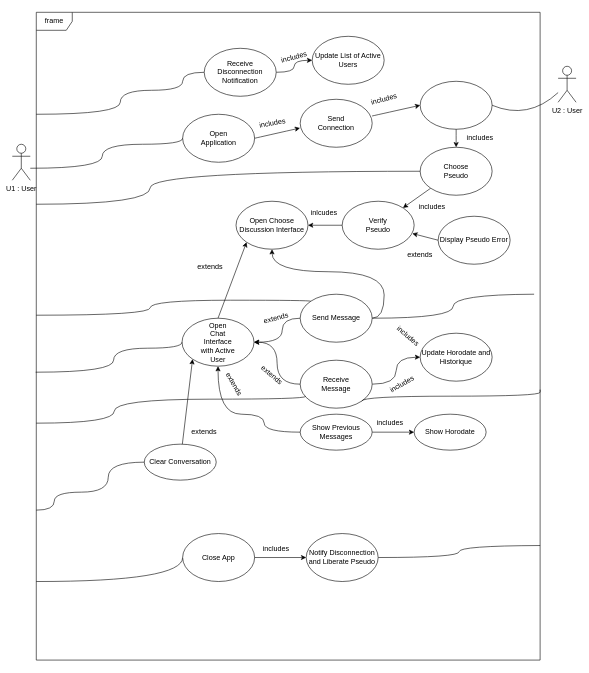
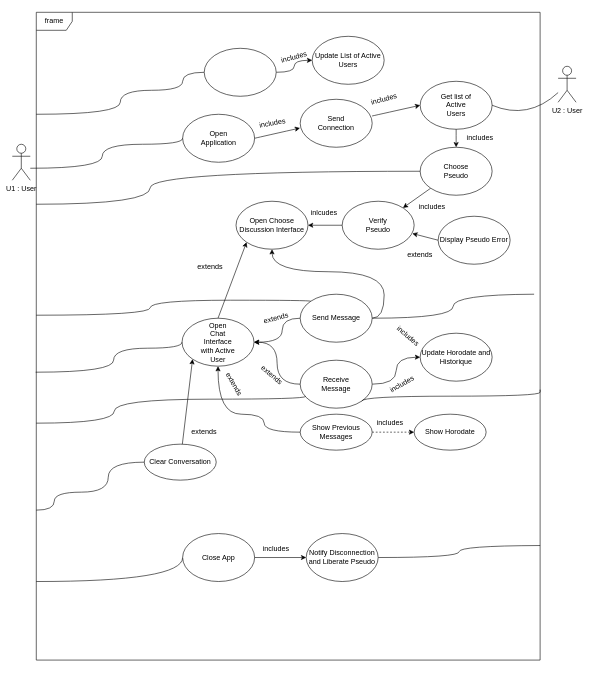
  <mxCell id="0" />
  <mxCell id="1" parent="0" />
  <mxCell id="2" value="frame" style="shape=umlFrame;whiteSpace=wrap;html=1;" vertex="1" parent="1"><mxGeometry x="60" y="20" width="840" height="1080" as="geometry" /></mxCell>
  <mxCell id="3" value="U1 : User" style="shape=umlActor;verticalLabelPosition=bottom;verticalAlign=top;html=1;" vertex="1" parent="1"><mxGeometry x="20" y="240" width="30" height="60" as="geometry" /></mxCell>
  <mxCell id="4" value="" style="ellipse;whiteSpace=wrap;html=1;" vertex="1" parent="1"><mxGeometry x="304" y="190" width="120" height="80" as="geometry" /></mxCell>
  <mxCell id="5" value="Open Application" style="text;html=1;strokeColor=none;fillColor=none;align=center;verticalAlign=middle;whiteSpace=wrap;rounded=0;" vertex="1" parent="1"><mxGeometry x="334" y="215" width="60" height="30" as="geometry" /></mxCell>
  <mxCell id="6" value="" style="ellipse;whiteSpace=wrap;html=1;" vertex="1" parent="1"><mxGeometry x="500" y="165" width="120" height="80" as="geometry" /></mxCell>
  <mxCell id="7" value="Send Connection" style="text;html=1;strokeColor=none;fillColor=none;align=center;verticalAlign=middle;whiteSpace=wrap;rounded=0;" vertex="1" parent="1"><mxGeometry x="530" y="190" width="60" height="30" as="geometry" /></mxCell>
  <mxCell id="8" value="" style="ellipse;whiteSpace=wrap;html=1;" vertex="1" parent="1"><mxGeometry x="700" y="135" width="120" height="80" as="geometry" /></mxCell>
+ <mxCell id="9" value="Get list of Active Users" style="text;html=1;strokeColor=none;fillColor=none;align=center;verticalAlign=middle;whiteSpace=wrap;rounded=0;" vertex="1" parent="1"><mxGeometry x="730" y="160" width="60" height="30" as="geometry" /></mxCell>
  <mxCell id="10" style="rounded=0;orthogonalLoop=1;jettySize=auto;html=1;exitX=0;exitY=1;exitDx=0;exitDy=0;startArrow=none;startFill=0;endArrow=classic;endFill=1;" edge="1" parent="1" source="11" target="19"><mxGeometry relative="1" as="geometry" /></mxCell>
  <mxCell id="11" value="" style="ellipse;whiteSpace=wrap;html=1;" vertex="1" parent="1"><mxGeometry x="700" y="245" width="120" height="80" as="geometry" /></mxCell>
  <mxCell id="12" value="Choose Pseudo" style="text;html=1;strokeColor=none;fillColor=none;align=center;verticalAlign=middle;whiteSpace=wrap;rounded=0;" vertex="1" parent="1"><mxGeometry x="730" y="270" width="60" height="30" as="geometry" /></mxCell>
  <mxCell id="13" value="" style="endArrow=classic;html=1;curved=1;entryX=-0.003;entryY=0.599;entryDx=0;entryDy=0;exitX=1;exitY=0.5;exitDx=0;exitDy=0;endFill=1;entryPerimeter=0;" edge="1" parent="1" source="4" target="6"><mxGeometry width="50" height="50" relative="1" as="geometry"><mxPoint x="260" y="360" as="sourcePoint" /><mxPoint x="504" y="320" as="targetPoint" /><Array as="points" /></mxGeometry></mxCell>
  <mxCell id="14" value="" style="endArrow=classic;html=1;curved=1;entryX=0;entryY=0.5;entryDx=0;entryDy=0;exitX=0.997;exitY=0.349;exitDx=0;exitDy=0;endFill=1;exitPerimeter=0;" edge="1" parent="1" source="6" target="8"><mxGeometry width="50" height="50" relative="1" as="geometry"><mxPoint x="600" y="140" as="sourcePoint" /><mxPoint x="686" y="140" as="targetPoint" /><Array as="points" /></mxGeometry></mxCell>
  <mxCell id="15" value="" style="endArrow=none;html=1;curved=1;entryX=0.5;entryY=1;entryDx=0;entryDy=0;exitX=0.5;exitY=0;exitDx=0;exitDy=0;endFill=0;startArrow=classic;startFill=1;" edge="1" parent="1" source="11" target="8"><mxGeometry width="50" height="50" relative="1" as="geometry"><mxPoint x="640" y="240" as="sourcePoint" /><mxPoint x="720" y="240" as="targetPoint" /><Array as="points" /></mxGeometry></mxCell>
  <mxCell id="16" value="" style="endArrow=none;html=1;curved=1;entryX=1;entryY=0.5;entryDx=0;entryDy=0;" edge="1" parent="1" source="17" target="8"><mxGeometry width="50" height="50" relative="1" as="geometry"><mxPoint x="920" y="150" as="sourcePoint" /><mxPoint x="780" y="280" as="targetPoint" /><Array as="points"><mxPoint x="880" y="200" /></Array></mxGeometry></mxCell>
  <mxCell id="17" value="U2 : User" style="shape=umlActor;verticalLabelPosition=bottom;verticalAlign=top;html=1;" vertex="1" parent="1"><mxGeometry x="930" y="110" width="30" height="60" as="geometry" /></mxCell>
  <mxCell id="18" style="edgeStyle=none;rounded=0;orthogonalLoop=1;jettySize=auto;html=1;exitX=0;exitY=0.5;exitDx=0;exitDy=0;entryX=1;entryY=0.5;entryDx=0;entryDy=0;startArrow=none;startFill=0;endArrow=classic;endFill=1;" edge="1" parent="1" source="19" target="64"><mxGeometry relative="1" as="geometry" /></mxCell>
  <mxCell id="19" value="" style="ellipse;whiteSpace=wrap;html=1;" vertex="1" parent="1"><mxGeometry x="570" y="335" width="120" height="80" as="geometry" /></mxCell>
  <mxCell id="20" value="Verify Pseudo" style="text;html=1;strokeColor=none;fillColor=none;align=center;verticalAlign=middle;whiteSpace=wrap;rounded=0;" vertex="1" parent="1"><mxGeometry x="600" y="360" width="60" height="30" as="geometry" /></mxCell>
  <mxCell id="21" style="edgeStyle=orthogonalEdgeStyle;curved=1;orthogonalLoop=1;jettySize=auto;html=1;exitX=1;exitY=0.5;exitDx=0;exitDy=0;endArrow=none;endFill=0;startArrow=classic;startFill=1;" edge="1" parent="1" source="25" target="28"><mxGeometry relative="1" as="geometry" /></mxCell>
  <mxCell id="22" style="edgeStyle=orthogonalEdgeStyle;curved=1;orthogonalLoop=1;jettySize=auto;html=1;endArrow=none;endFill=0;startArrow=classic;startFill=1;" edge="1" parent="1" source="25" target="34"><mxGeometry relative="1" as="geometry"><Array as="points"><mxPoint x="470" y="570" /><mxPoint x="470" y="530" /></Array></mxGeometry></mxCell>
  <mxCell id="23" value="" style="edgeStyle=orthogonalEdgeStyle;curved=1;orthogonalLoop=1;jettySize=auto;html=1;endArrow=none;endFill=0;startArrow=classic;startFill=1;" edge="1" parent="1" source="25" target="49"><mxGeometry relative="1" as="geometry"><Array as="points"><mxPoint x="363" y="690" /><mxPoint x="440" y="690" /></Array></mxGeometry></mxCell>
  <mxCell id="24" style="edgeStyle=none;rounded=0;orthogonalLoop=1;jettySize=auto;html=1;exitX=0.5;exitY=0;exitDx=0;exitDy=0;entryX=0;entryY=1;entryDx=0;entryDy=0;startArrow=none;startFill=0;endArrow=classic;endFill=1;" edge="1" parent="1" source="25" target="64"><mxGeometry relative="1" as="geometry" /></mxCell>
  <mxCell id="25" value="" style="ellipse;whiteSpace=wrap;html=1;" vertex="1" parent="1"><mxGeometry x="303" y="530" width="120" height="80" as="geometry" /></mxCell>
  <mxCell id="26" value="Open Chat Interface with Active User" style="text;html=1;strokeColor=none;fillColor=none;align=center;verticalAlign=middle;whiteSpace=wrap;rounded=0;" vertex="1" parent="1"><mxGeometry x="333" y="555" width="60" height="30" as="geometry" /></mxCell>
  <mxCell id="27" style="edgeStyle=orthogonalEdgeStyle;curved=1;orthogonalLoop=1;jettySize=auto;html=1;exitX=1;exitY=0.5;exitDx=0;exitDy=0;entryX=0;entryY=0.5;entryDx=0;entryDy=0;endArrow=classic;endFill=1;" edge="1" parent="1" source="28" target="35"><mxGeometry relative="1" as="geometry" /></mxCell>
  <mxCell id="28" value="" style="ellipse;whiteSpace=wrap;html=1;" vertex="1" parent="1"><mxGeometry x="500" y="600" width="120" height="80" as="geometry" /></mxCell>
  <mxCell id="29" value="Receive Message" style="text;html=1;strokeColor=none;fillColor=none;align=center;verticalAlign=middle;whiteSpace=wrap;rounded=0;" vertex="1" parent="1"><mxGeometry x="530" y="625" width="60" height="30" as="geometry" /></mxCell>
  <mxCell id="30" style="edgeStyle=orthogonalEdgeStyle;curved=1;orthogonalLoop=1;jettySize=auto;html=1;endArrow=none;endFill=0;exitX=0;exitY=0.5;exitDx=0;exitDy=0;" edge="1" parent="1" source="4" target="3"><mxGeometry relative="1" as="geometry"><mxPoint x="290" y="240" as="sourcePoint" /><mxPoint x="100" y="280" as="targetPoint" /><Array as="points"><mxPoint x="304" y="240" /><mxPoint x="170" y="240" /><mxPoint x="170" y="280" /></Array></mxGeometry></mxCell>
  <mxCell id="31" style="edgeStyle=orthogonalEdgeStyle;curved=1;orthogonalLoop=1;jettySize=auto;html=1;endArrow=none;endFill=0;exitX=0;exitY=0.5;exitDx=0;exitDy=0;" edge="1" parent="1"><mxGeometry relative="1" as="geometry"><mxPoint x="302.94" y="570" as="sourcePoint" /><mxPoint x="58.94" y="620" as="targetPoint" /><Array as="points"><mxPoint x="302.94" y="580" /><mxPoint x="188.94" y="580" /><mxPoint x="188.94" y="620" /></Array></mxGeometry></mxCell>
  <mxCell id="32" style="edgeStyle=orthogonalEdgeStyle;curved=1;orthogonalLoop=1;jettySize=auto;html=1;exitX=1;exitY=0.5;exitDx=0;exitDy=0;endArrow=none;endFill=0;" edge="1" parent="1" source="34"><mxGeometry relative="1" as="geometry"><mxPoint x="890" y="490" as="targetPoint" /></mxGeometry></mxCell>
  <mxCell id="33" style="edgeStyle=orthogonalEdgeStyle;curved=1;orthogonalLoop=1;jettySize=auto;html=1;exitX=1;exitY=0.5;exitDx=0;exitDy=0;endArrow=classic;endFill=1;" edge="1" parent="1" source="34" target="64"><mxGeometry relative="1" as="geometry" /></mxCell>
  <mxCell id="34" value="Send Message" style="ellipse;whiteSpace=wrap;html=1;" vertex="1" parent="1"><mxGeometry x="500" y="490" width="120" height="80" as="geometry" /></mxCell>
  <mxCell id="35" value="Update Horodate and Historique" style="ellipse;whiteSpace=wrap;html=1;" vertex="1" parent="1"><mxGeometry x="700" y="555" width="120" height="80" as="geometry" /></mxCell>
  <mxCell id="36" style="edgeStyle=orthogonalEdgeStyle;curved=1;orthogonalLoop=1;jettySize=auto;html=1;endArrow=none;endFill=0;exitX=0;exitY=0.5;exitDx=0;exitDy=0;" edge="1" parent="1"><mxGeometry relative="1" as="geometry"><mxPoint x="304" y="929" as="sourcePoint" /><mxPoint x="60" y="969" as="targetPoint" /><Array as="points"><mxPoint x="304" y="969" /></Array></mxGeometry></mxCell>
  <mxCell id="37" value="" style="ellipse;whiteSpace=wrap;html=1;" vertex="1" parent="1"><mxGeometry x="304" y="889" width="120" height="80" as="geometry" /></mxCell>
  <mxCell id="38" value="Close App" style="text;html=1;strokeColor=none;fillColor=none;align=center;verticalAlign=middle;whiteSpace=wrap;rounded=0;" vertex="1" parent="1"><mxGeometry x="334" y="914" width="60" height="30" as="geometry" /></mxCell>
  <mxCell id="39" style="edgeStyle=orthogonalEdgeStyle;curved=1;orthogonalLoop=1;jettySize=auto;html=1;exitX=1;exitY=0.5;exitDx=0;exitDy=0;endArrow=none;endFill=0;" edge="1" parent="1" source="40"><mxGeometry relative="1" as="geometry"><mxPoint x="900" y="909" as="targetPoint" /></mxGeometry></mxCell>
  <mxCell id="40" value="Notify Disconnection and Liberate Pseudo" style="ellipse;whiteSpace=wrap;html=1;" vertex="1" parent="1"><mxGeometry x="510" y="889" width="120" height="80" as="geometry" /></mxCell>
  <mxCell id="41" value="includes" style="text;html=1;strokeColor=none;fillColor=none;align=center;verticalAlign=middle;whiteSpace=wrap;rounded=0;rotation=-10;" vertex="1" parent="1"><mxGeometry x="424" y="190" width="60" height="30" as="geometry" /></mxCell>
  <mxCell id="42" value="includes" style="text;html=1;strokeColor=none;fillColor=none;align=center;verticalAlign=middle;whiteSpace=wrap;rounded=0;rotation=-15;" vertex="1" parent="1"><mxGeometry x="610" y="150" width="60" height="30" as="geometry" /></mxCell>
  <mxCell id="43" value="&lt;div&gt;inclu&lt;span style=&quot;background-color: initial;&quot;&gt;des&lt;/span&gt;&lt;/div&gt;" style="text;html=1;strokeColor=none;fillColor=none;align=center;verticalAlign=middle;whiteSpace=wrap;rounded=0;rotation=0;" vertex="1" parent="1"><mxGeometry x="770" y="215" width="60" height="30" as="geometry" /></mxCell>
  <mxCell id="44" value="extends" style="text;html=1;strokeColor=none;fillColor=none;align=center;verticalAlign=middle;whiteSpace=wrap;rounded=0;rotation=-15;" vertex="1" parent="1"><mxGeometry x="430" y="515" width="60" height="30" as="geometry" /></mxCell>
  <mxCell id="45" value="extends" style="text;html=1;strokeColor=none;fillColor=none;align=center;verticalAlign=middle;whiteSpace=wrap;rounded=0;rotation=40;" vertex="1" parent="1"><mxGeometry x="423" y="610" width="60" height="30" as="geometry" /></mxCell>
  <mxCell id="46" value="includes" style="text;html=1;strokeColor=none;fillColor=none;align=center;verticalAlign=middle;whiteSpace=wrap;rounded=0;rotation=40;" vertex="1" parent="1"><mxGeometry x="650" y="545" width="60" height="30" as="geometry" /></mxCell>
  <mxCell id="47" value="includes" style="text;html=1;strokeColor=none;fillColor=none;align=center;verticalAlign=middle;whiteSpace=wrap;rounded=0;rotation=-30;" vertex="1" parent="1"><mxGeometry x="640" y="625" width="60" height="30" as="geometry" /></mxCell>
- <mxCell id="48" style="edgeStyle=orthogonalEdgeStyle;rounded=0;orthogonalLoop=1;jettySize=auto;html=1;exitX=1;exitY=0.5;exitDx=0;exitDy=0;entryX=0;entryY=0.5;entryDx=0;entryDy=0;startArrow=none;startFill=0;endArrow=classic;endFill=1;" edge="1" parent="1" source="49" target="61"><mxGeometry relative="1" as="geometry" /></mxCell>
+ <mxCell id="48" style="edgeStyle=orthogonalEdgeStyle;rounded=0;orthogonalLoop=1;jettySize=auto;html=1;exitX=1;exitY=0.5;exitDx=0;exitDy=0;entryX=0;entryY=0.5;entryDx=0;entryDy=0;startArrow=none;startFill=0;endArrow=classic;endFill=1;dashed=1;" edge="1" parent="1" source="49" target="61"><mxGeometry relative="1" as="geometry" /></mxCell>
  <mxCell id="49" value="Show Previous Messages" style="ellipse;whiteSpace=wrap;html=1;" vertex="1" parent="1"><mxGeometry x="500" y="690" width="120" height="60" as="geometry" /></mxCell>
  <mxCell id="50" value="extends" style="text;html=1;strokeColor=none;fillColor=none;align=center;verticalAlign=middle;whiteSpace=wrap;rounded=0;rotation=60;" vertex="1" parent="1"><mxGeometry x="360" y="625" width="60" height="30" as="geometry" /></mxCell>
  <mxCell id="51" style="edgeStyle=none;rounded=0;orthogonalLoop=1;jettySize=auto;html=1;exitX=1;exitY=0.5;exitDx=0;exitDy=0;entryX=0;entryY=0.5;entryDx=0;entryDy=0;startArrow=none;startFill=0;endArrow=classic;endFill=1;" edge="1" parent="1" source="37" target="40"><mxGeometry relative="1" as="geometry" /></mxCell>
  <mxCell id="52" value="includes" style="text;html=1;strokeColor=none;fillColor=none;align=center;verticalAlign=middle;whiteSpace=wrap;rounded=0;rotation=0;" vertex="1" parent="1"><mxGeometry x="430" y="899" width="60" height="30" as="geometry" /></mxCell>
  <mxCell id="53" style="edgeStyle=orthogonalEdgeStyle;curved=1;orthogonalLoop=1;jettySize=auto;html=1;endArrow=none;endFill=0;" edge="1" parent="1"><mxGeometry relative="1" as="geometry"><mxPoint x="340" y="120" as="sourcePoint" /><mxPoint x="60" y="190" as="targetPoint" /><Array as="points"><mxPoint x="304" y="120" /><mxPoint x="304" y="150" /><mxPoint x="200" y="150" /><mxPoint x="200" y="190" /></Array></mxGeometry></mxCell>
  <mxCell id="54" style="edgeStyle=orthogonalEdgeStyle;curved=1;orthogonalLoop=1;jettySize=auto;html=1;exitX=1;exitY=0.5;exitDx=0;exitDy=0;endArrow=classic;endFill=1;" edge="1" parent="1" source="55" target="57"><mxGeometry relative="1" as="geometry" /></mxCell>
  <mxCell id="55" value="" style="ellipse;whiteSpace=wrap;html=1;" vertex="1" parent="1"><mxGeometry x="340" y="80" width="120" height="80" as="geometry" /></mxCell>
- <mxCell id="56" value="Receive Disconnection Notification" style="text;html=1;strokeColor=none;fillColor=none;align=center;verticalAlign=middle;whiteSpace=wrap;rounded=0;" vertex="1" parent="1"><mxGeometry x="370" y="105" width="60" height="30" as="geometry" /></mxCell>
  <mxCell id="57" value="Update List of Active Users" style="ellipse;whiteSpace=wrap;html=1;" vertex="1" parent="1"><mxGeometry x="520" y="60" width="120" height="80" as="geometry" /></mxCell>
  <mxCell id="58" value="includes" style="text;html=1;strokeColor=none;fillColor=none;align=center;verticalAlign=middle;whiteSpace=wrap;rounded=0;rotation=-15;" vertex="1" parent="1"><mxGeometry x="460" y="80" width="60" height="30" as="geometry" /></mxCell>
  <mxCell id="59" value="includes" style="text;html=1;strokeColor=none;fillColor=none;align=center;verticalAlign=middle;whiteSpace=wrap;rounded=0;rotation=0;" vertex="1" parent="1"><mxGeometry x="690" y="330" width="60" height="30" as="geometry" /></mxCell>
  <mxCell id="60" style="edgeStyle=orthogonalEdgeStyle;curved=1;orthogonalLoop=1;jettySize=auto;html=1;exitX=1;exitY=1;exitDx=0;exitDy=0;endArrow=none;endFill=0;" edge="1" parent="1" source="28"><mxGeometry relative="1" as="geometry"><mxPoint x="900" y="650" as="targetPoint" /><mxPoint x="630" y="540" as="sourcePoint" /><Array as="points"><mxPoint x="602" y="660" /><mxPoint x="900" y="660" /><mxPoint x="900" y="647" /></Array></mxGeometry></mxCell>
  <mxCell id="61" value="Show Horodate" style="ellipse;whiteSpace=wrap;html=1;" vertex="1" parent="1"><mxGeometry x="690" y="690" width="120" height="60" as="geometry" /></mxCell>
  <mxCell id="62" value="includes" style="text;html=1;strokeColor=none;fillColor=none;align=center;verticalAlign=middle;whiteSpace=wrap;rounded=0;rotation=0;" vertex="1" parent="1"><mxGeometry x="620" y="690" width="60" height="30" as="geometry" /></mxCell>
  <mxCell id="63" style="edgeStyle=orthogonalEdgeStyle;curved=1;orthogonalLoop=1;jettySize=auto;html=1;endArrow=none;endFill=0;exitX=0;exitY=0.5;exitDx=0;exitDy=0;" edge="1" parent="1" source="11"><mxGeometry relative="1" as="geometry"><mxPoint x="314" y="290" as="sourcePoint" /><mxPoint x="60" y="340" as="targetPoint" /><Array as="points"><mxPoint x="250" y="285" /><mxPoint x="250" y="340" /></Array></mxGeometry></mxCell>
  <mxCell id="64" value="Open Choose Discussion Interface" style="ellipse;whiteSpace=wrap;html=1;" vertex="1" parent="1"><mxGeometry x="393" y="335" width="120" height="80" as="geometry" /></mxCell>
  <mxCell id="65" value="&lt;div&gt;inlcudes&lt;/div&gt;" style="text;html=1;strokeColor=none;fillColor=none;align=center;verticalAlign=middle;whiteSpace=wrap;rounded=0;rotation=0;" vertex="1" parent="1"><mxGeometry x="510" y="340" width="60" height="30" as="geometry" /></mxCell>
  <mxCell id="66" style="edgeStyle=none;rounded=0;orthogonalLoop=1;jettySize=auto;html=1;exitX=0;exitY=0.5;exitDx=0;exitDy=0;entryX=0.975;entryY=0.672;entryDx=0;entryDy=0;entryPerimeter=0;startArrow=none;startFill=0;endArrow=classic;endFill=1;" edge="1" parent="1" source="67" target="19"><mxGeometry relative="1" as="geometry" /></mxCell>
  <mxCell id="67" value="Display Pseudo Error" style="ellipse;whiteSpace=wrap;html=1;" vertex="1" parent="1"><mxGeometry x="730" y="360" width="120" height="80" as="geometry" /></mxCell>
  <mxCell id="68" value="extends" style="text;html=1;strokeColor=none;fillColor=none;align=center;verticalAlign=middle;whiteSpace=wrap;rounded=0;rotation=0;" vertex="1" parent="1"><mxGeometry x="670" y="410" width="60" height="30" as="geometry" /></mxCell>
  <mxCell id="69" value="extends" style="text;html=1;strokeColor=none;fillColor=none;align=center;verticalAlign=middle;whiteSpace=wrap;rounded=0;rotation=0;" vertex="1" parent="1"><mxGeometry x="320" y="430" width="60" height="30" as="geometry" /></mxCell>
  <mxCell id="70" style="edgeStyle=none;rounded=0;orthogonalLoop=1;jettySize=auto;html=1;entryX=0;entryY=1;entryDx=0;entryDy=0;startArrow=none;startFill=0;endArrow=classic;endFill=1;" edge="1" parent="1" source="71" target="25"><mxGeometry relative="1" as="geometry" /></mxCell>
  <mxCell id="71" value="Clear Conversation" style="ellipse;whiteSpace=wrap;html=1;" vertex="1" parent="1"><mxGeometry x="240" y="740" width="120" height="60" as="geometry" /></mxCell>
  <mxCell id="72" value="extends" style="text;html=1;strokeColor=none;fillColor=none;align=center;verticalAlign=middle;whiteSpace=wrap;rounded=0;rotation=0;" vertex="1" parent="1"><mxGeometry x="310" y="705" width="60" height="30" as="geometry" /></mxCell>
  <mxCell id="73" style="edgeStyle=orthogonalEdgeStyle;curved=1;orthogonalLoop=1;jettySize=auto;html=1;endArrow=none;endFill=0;exitX=0;exitY=0.5;exitDx=0;exitDy=0;" edge="1" parent="1" source="71"><mxGeometry relative="1" as="geometry"><mxPoint x="294" y="800" as="sourcePoint" /><mxPoint x="60" y="850" as="targetPoint" /><Array as="points"><mxPoint x="180" y="770" /><mxPoint x="180" y="820" /><mxPoint x="90" y="820" /><mxPoint x="90" y="850" /></Array></mxGeometry></mxCell>
  <mxCell id="74" style="edgeStyle=orthogonalEdgeStyle;curved=1;orthogonalLoop=1;jettySize=auto;html=1;endArrow=none;endFill=0;exitX=0;exitY=0;exitDx=0;exitDy=0;" edge="1" parent="1" source="34"><mxGeometry relative="1" as="geometry"><mxPoint x="700" y="470" as="sourcePoint" /><mxPoint x="60" y="525" as="targetPoint" /><Array as="points"><mxPoint x="518" y="500" /><mxPoint x="250" y="500" /><mxPoint x="250" y="525" /></Array></mxGeometry></mxCell>
  <mxCell id="75" style="edgeStyle=orthogonalEdgeStyle;curved=1;orthogonalLoop=1;jettySize=auto;html=1;endArrow=none;endFill=0;exitX=0.076;exitY=0.754;exitDx=0;exitDy=0;exitPerimeter=0;" edge="1" parent="1" source="28"><mxGeometry relative="1" as="geometry"><mxPoint x="304" y="655" as="sourcePoint" /><mxPoint x="60" y="705" as="targetPoint" /><Array as="points"><mxPoint x="509" y="665" /><mxPoint x="190" y="665" /><mxPoint x="190" y="705" /></Array></mxGeometry></mxCell>
